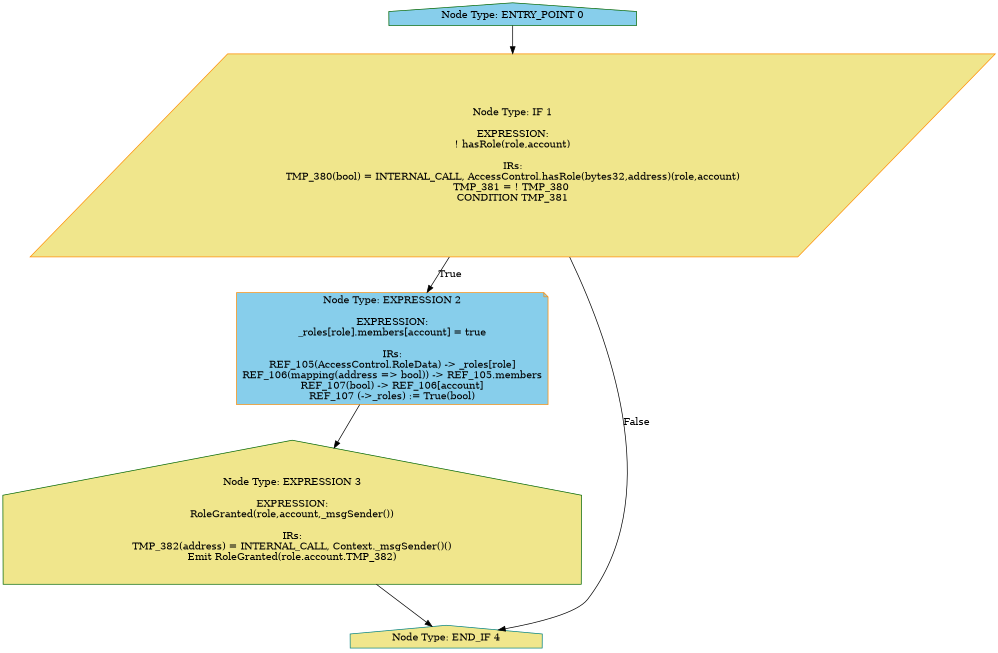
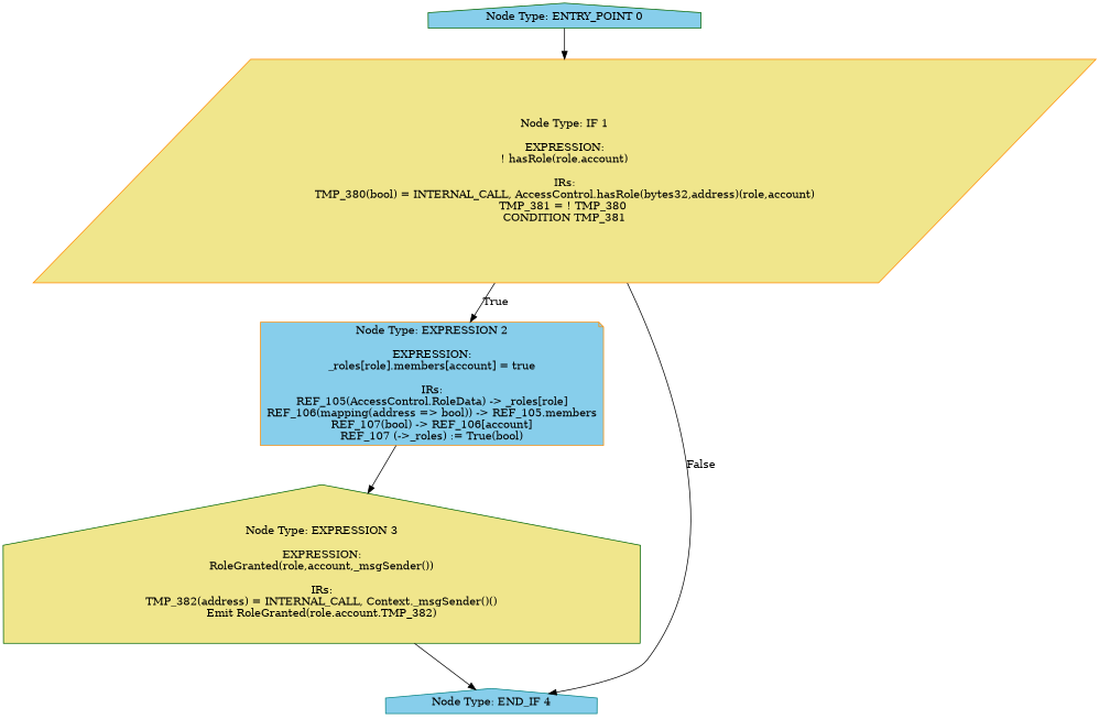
  digraph {
    node [style=filled fillcolor=skyblue color=darkgreen shape=house]
    n1 [label="Node Type: ENTRY_POINT 0\n"]
    n2 [label="Node Type: IF 1\n\nEXPRESSION:\n! hasRole(role,account)\n\nIRs:\nTMP_380(bool) = INTERNAL_CALL, AccessControl.hasRole(bytes32,address)(role,account)\nTMP_381 = ! TMP_380 \nCONDITION TMP_381" fillcolor=khaki color=darkorange shape=parallelogram]
    n3 [label="Node Type: EXPRESSION 2\n\nEXPRESSION:\n_roles[role].members[account] = true\n\nIRs:\nREF_105(AccessControl.RoleData) -> _roles[role]\nREF_106(mapping(address => bool)) -> REF_105.members\nREF_107(bool) -> REF_106[account]\nREF_107 (->_roles) := True(bool)" color=darkorange shape=note]
-   n4 [label="Node Type: END_IF 4\n" fillcolor=khaki color=teal]
+   n4 [label="Node Type: END_IF 4\n" color=teal]
    n5 [label="Node Type: EXPRESSION 3\n\nEXPRESSION:\nRoleGranted(role,account,_msgSender())\n\nIRs:\nTMP_382(address) = INTERNAL_CALL, Context._msgSender()()\nEmit RoleGranted(role.account.TMP_382)" fillcolor=khaki]
    n1 -> n2
    n2 -> n3 [label=True]
    n2 -> n4 [label=False]
    n3 -> n5
    n5 -> n4
  }
